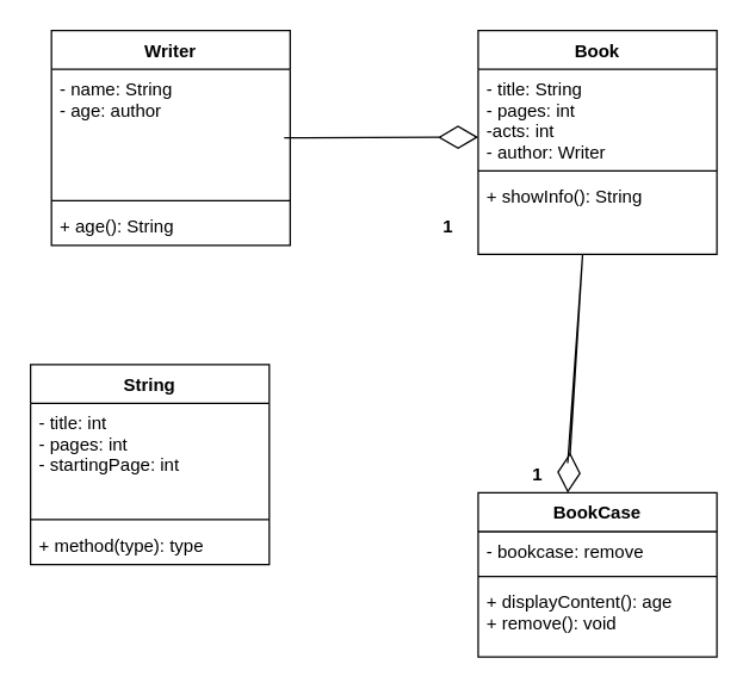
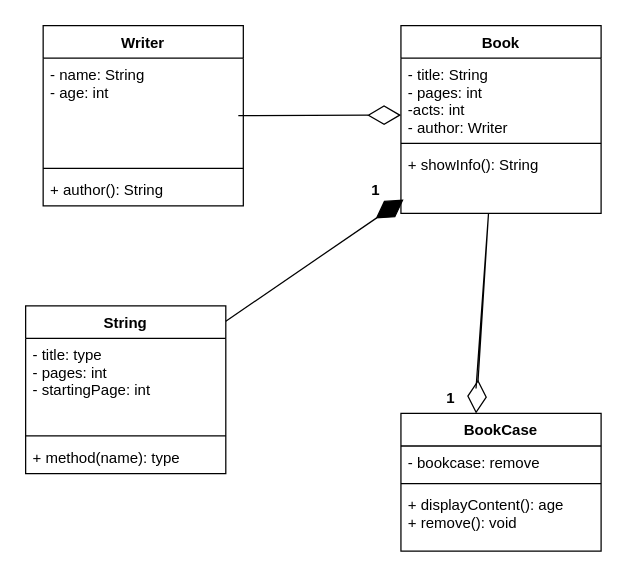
  <mxCell id="0" />
  <mxCell id="1" parent="0" />
  <mxCell id="2" value="Book" style="swimlane;fontStyle=1;align=center;verticalAlign=top;childLayout=stackLayout;horizontal=1;startSize=26;horizontalStack=0;resizeParent=1;resizeParentMax=0;resizeLast=0;collapsible=1;marginBottom=0;" parent="1" vertex="1"><mxGeometry x="320" y="20" width="160" height="150" as="geometry" /></mxCell>
  <mxCell id="3" value="- title: String&#10;- pages: int&#10;-acts: int&#10;- author: Writer" style="text;strokeColor=none;fillColor=none;align=left;verticalAlign=top;spacingLeft=4;spacingRight=4;overflow=hidden;rotatable=0;points=[[0,0.5],[1,0.5]];portConstraint=eastwest;" parent="2" vertex="1"><mxGeometry y="26" width="160" height="64" as="geometry" /></mxCell>
  <mxCell id="4" value="" style="line;strokeWidth=1;fillColor=none;align=left;verticalAlign=middle;spacingTop=-1;spacingLeft=3;spacingRight=3;rotatable=0;labelPosition=right;points=[];portConstraint=eastwest;" parent="2" vertex="1"><mxGeometry y="90" width="160" height="8" as="geometry" /></mxCell>
  <mxCell id="5" value="+ showInfo(): String" style="text;strokeColor=none;fillColor=none;align=left;verticalAlign=top;spacingLeft=4;spacingRight=4;overflow=hidden;rotatable=0;points=[[0,0.5],[1,0.5]];portConstraint=eastwest;" parent="2" vertex="1"><mxGeometry y="98" width="160" height="52" as="geometry" /></mxCell>
  <mxCell id="6" value="Writer" style="swimlane;fontStyle=1;align=center;verticalAlign=top;childLayout=stackLayout;horizontal=1;startSize=26;horizontalStack=0;resizeParent=1;resizeParentMax=0;resizeLast=0;collapsible=1;marginBottom=0;" parent="1" vertex="1"><mxGeometry x="34" y="20" width="160" height="144" as="geometry" /></mxCell>
- <mxCell id="7" value="- name: String&#10;- age: author" style="text;strokeColor=none;fillColor=none;align=left;verticalAlign=top;spacingLeft=4;spacingRight=4;overflow=hidden;rotatable=0;points=[[0,0.5],[1,0.5]];portConstraint=eastwest;" parent="6" vertex="1"><mxGeometry y="26" width="160" height="84" as="geometry" /></mxCell>
+ <mxCell id="7" value="- name: String&#10;- age: int" style="text;strokeColor=none;fillColor=none;align=left;verticalAlign=top;spacingLeft=4;spacingRight=4;overflow=hidden;rotatable=0;points=[[0,0.5],[1,0.5]];portConstraint=eastwest;" parent="6" vertex="1"><mxGeometry y="26" width="160" height="84" as="geometry" /></mxCell>
  <mxCell id="8" value="" style="line;strokeWidth=1;fillColor=none;align=left;verticalAlign=middle;spacingTop=-1;spacingLeft=3;spacingRight=3;rotatable=0;labelPosition=right;points=[];portConstraint=eastwest;" parent="6" vertex="1"><mxGeometry y="110" width="160" height="8" as="geometry" /></mxCell>
- <mxCell id="9" value="+ age(): String" style="text;strokeColor=none;fillColor=none;align=left;verticalAlign=top;spacingLeft=4;spacingRight=4;overflow=hidden;rotatable=0;points=[[0,0.5],[1,0.5]];portConstraint=eastwest;" parent="6" vertex="1"><mxGeometry y="118" width="160" height="26" as="geometry" /></mxCell>
+ <mxCell id="9" value="+ author(): String" style="text;strokeColor=none;fillColor=none;align=left;verticalAlign=top;spacingLeft=4;spacingRight=4;overflow=hidden;rotatable=0;points=[[0,0.5],[1,0.5]];portConstraint=eastwest;" parent="6" vertex="1"><mxGeometry y="118" width="160" height="26" as="geometry" /></mxCell>
  <mxCell id="10" value="" style="endArrow=diamondThin;endFill=0;endSize=24;html=1;rounded=0;" parent="1" edge="1"><mxGeometry width="160" relative="1" as="geometry"><mxPoint x="190" y="92" as="sourcePoint" /><mxPoint x="320" y="91.5" as="targetPoint" /></mxGeometry></mxCell>
  <mxCell id="11" value="BookCase" style="swimlane;fontStyle=1;align=center;verticalAlign=top;childLayout=stackLayout;horizontal=1;startSize=26;horizontalStack=0;resizeParent=1;resizeParentMax=0;resizeLast=0;collapsible=1;marginBottom=0;" vertex="1" parent="1"><mxGeometry x="320" y="330" width="160" height="110" as="geometry" /></mxCell>
  <mxCell id="12" value="- bookcase: remove" style="text;strokeColor=none;fillColor=none;align=left;verticalAlign=top;spacingLeft=4;spacingRight=4;overflow=hidden;rotatable=0;points=[[0,0.5],[1,0.5]];portConstraint=eastwest;" vertex="1" parent="11"><mxGeometry y="26" width="160" height="26" as="geometry" /></mxCell>
  <mxCell id="13" value="" style="line;strokeWidth=1;fillColor=none;align=left;verticalAlign=middle;spacingTop=-1;spacingLeft=3;spacingRight=3;rotatable=0;labelPosition=right;points=[];portConstraint=eastwest;" vertex="1" parent="11"><mxGeometry y="52" width="160" height="8" as="geometry" /></mxCell>
  <mxCell id="14" value="+ displayContent(): age&#10;+ remove(): void" style="text;strokeColor=none;fillColor=none;align=left;verticalAlign=top;spacingLeft=4;spacingRight=4;overflow=hidden;rotatable=0;points=[[0,0.5],[1,0.5]];portConstraint=eastwest;" vertex="1" parent="11"><mxGeometry y="60" width="160" height="50" as="geometry" /></mxCell>
  <mxCell id="15" value="" style="endArrow=diamondThin;endFill=0;endSize=24;html=1;rounded=0;startArrow=none;" edge="1" parent="1"><mxGeometry width="160" relative="1" as="geometry"><mxPoint x="380" y="310" as="sourcePoint" /><mxPoint x="380" y="330" as="targetPoint" /><Array as="points"><mxPoint x="390" y="170" /></Array></mxGeometry></mxCell>
  <mxCell id="16" value="1" style="text;align=center;fontStyle=1;verticalAlign=middle;spacingLeft=3;spacingRight=3;strokeColor=none;rotatable=0;points=[[0,0.5],[1,0.5]];portConstraint=eastwest;" vertex="1" parent="1"><mxGeometry x="320" y="304" width="80" height="26" as="geometry" /></mxCell>
  <mxCell id="17" value="String" style="swimlane;fontStyle=1;align=center;verticalAlign=top;childLayout=stackLayout;horizontal=1;startSize=26;horizontalStack=0;resizeParent=1;resizeParentMax=0;resizeLast=0;collapsible=1;marginBottom=0;" vertex="1" parent="1"><mxGeometry x="20" y="244" width="160" height="134" as="geometry" /></mxCell>
- <mxCell id="18" value="- title: int&#10;- pages: int&#10;- startingPage: int" style="text;strokeColor=none;fillColor=none;align=left;verticalAlign=top;spacingLeft=4;spacingRight=4;overflow=hidden;rotatable=0;points=[[0,0.5],[1,0.5]];portConstraint=eastwest;" vertex="1" parent="17"><mxGeometry y="26" width="160" height="74" as="geometry" /></mxCell>
+ <mxCell id="18" value="- title: type&#10;- pages: int&#10;- startingPage: int" style="text;strokeColor=none;fillColor=none;align=left;verticalAlign=top;spacingLeft=4;spacingRight=4;overflow=hidden;rotatable=0;points=[[0,0.5],[1,0.5]];portConstraint=eastwest;" vertex="1" parent="17"><mxGeometry y="26" width="160" height="74" as="geometry" /></mxCell>
  <mxCell id="19" value="" style="line;strokeWidth=1;fillColor=none;align=left;verticalAlign=middle;spacingTop=-1;spacingLeft=3;spacingRight=3;rotatable=0;labelPosition=right;points=[];portConstraint=eastwest;" vertex="1" parent="17"><mxGeometry y="100" width="160" height="8" as="geometry" /></mxCell>
- <mxCell id="20" value="+ method(type): type" style="text;strokeColor=none;fillColor=none;align=left;verticalAlign=top;spacingLeft=4;spacingRight=4;overflow=hidden;rotatable=0;points=[[0,0.5],[1,0.5]];portConstraint=eastwest;" vertex="1" parent="17"><mxGeometry y="108" width="160" height="26" as="geometry" /></mxCell>
+ <mxCell id="20" value="+ method(name): type" style="text;strokeColor=none;fillColor=none;align=left;verticalAlign=top;spacingLeft=4;spacingRight=4;overflow=hidden;rotatable=0;points=[[0,0.5],[1,0.5]];portConstraint=eastwest;" vertex="1" parent="17"><mxGeometry y="108" width="160" height="26" as="geometry" /></mxCell>
+ <mxCell id="21" value="" style="endArrow=diamondThin;endFill=1;endSize=24;html=1;rounded=0;entryX=0.013;entryY=0.788;entryDx=0;entryDy=0;entryPerimeter=0;" edge="1" parent="1" source="17" target="5"><mxGeometry width="160" relative="1" as="geometry"><mxPoint x="120" y="230" as="sourcePoint" /><mxPoint x="280" y="230" as="targetPoint" /></mxGeometry></mxCell>
  <mxCell id="22" value="1" style="text;align=center;fontStyle=1;verticalAlign=middle;spacingLeft=3;spacingRight=3;strokeColor=none;rotatable=0;points=[[0,0.5],[1,0.5]];portConstraint=eastwest;" vertex="1" parent="1"><mxGeometry x="260" y="138" width="80" height="26" as="geometry" /></mxCell>
